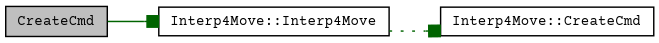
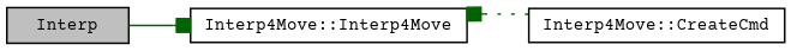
  digraph {
    fontname="Courier Prime"
    rankdir=LR
    node [color=black fillcolor=white fontname="Courier Prime" fontsize=10 shape=record style=filled]
    edge [arrowhead=box color=darkgreen fontname="Courier Prime" fontsize=10 labelfontname=FreeSans labelfontsize=10]
-   n1 [fillcolor=grey75 fontcolor=black height=0.2 label=CreateCmd width=0.4]
+   n1 [fillcolor=grey75 fontcolor=black height=0.2 label=Interp width=0.4]
    n2 [height=0.2 label="Interp4Move::Interp4Move" width=0.4]
    n3 [height=0.2 label="Interp4Move::CreateCmd" width=0.4]
    n1 -> n2 [style=solid]
-   n2 -> n3 [style=dotted]
+   n3 -> n2 [style=dotted]
  }
